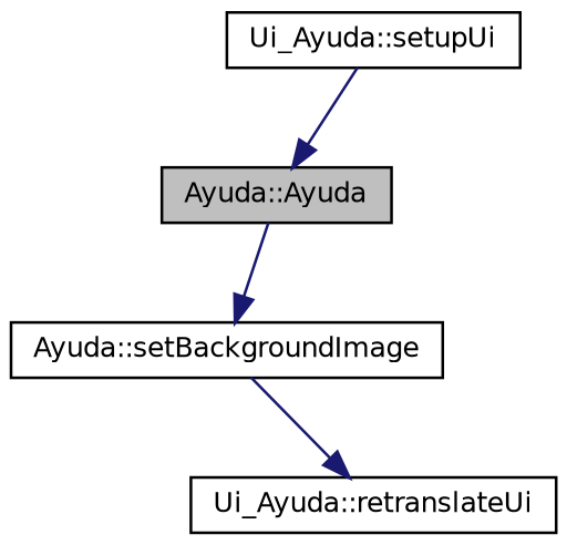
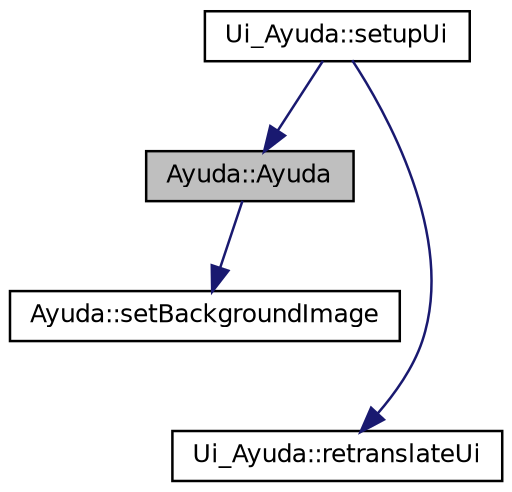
  digraph {
    rankdir=TB
    node [color=black fillcolor=white fontname=Helvetica fontsize=10 shape=record style=filled]
    edge [color=midnightblue fontname=Helvetica fontsize=10 labelfontname=Helvetica labelfontsize=10 style=solid]
    n1 [fillcolor=grey75 fontcolor=black height=0.2 label="Ayuda::Ayuda" width=0.4]
    n2 [height=0.2 label="Ayuda::setBackgroundImage" width=0.4]
    n3 [height=0.2 label="Ui_Ayuda::setupUi" width=0.4]
    n4 [height=0.2 label="Ui_Ayuda::retranslateUi" width=0.4]
    n1 -> n2
    n3 -> n1
-   n2 -> n4
+   n3 -> n4
  }
